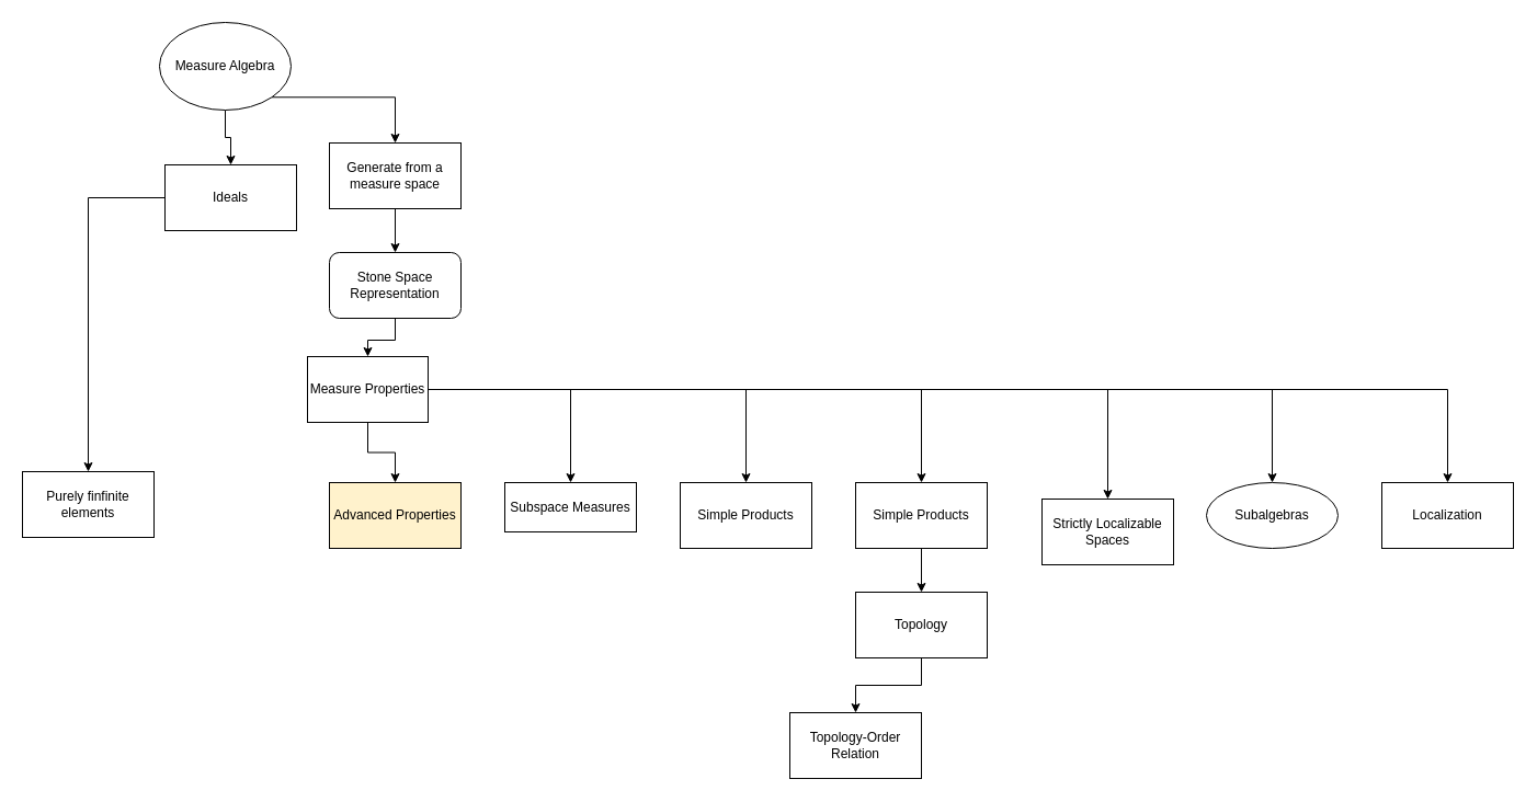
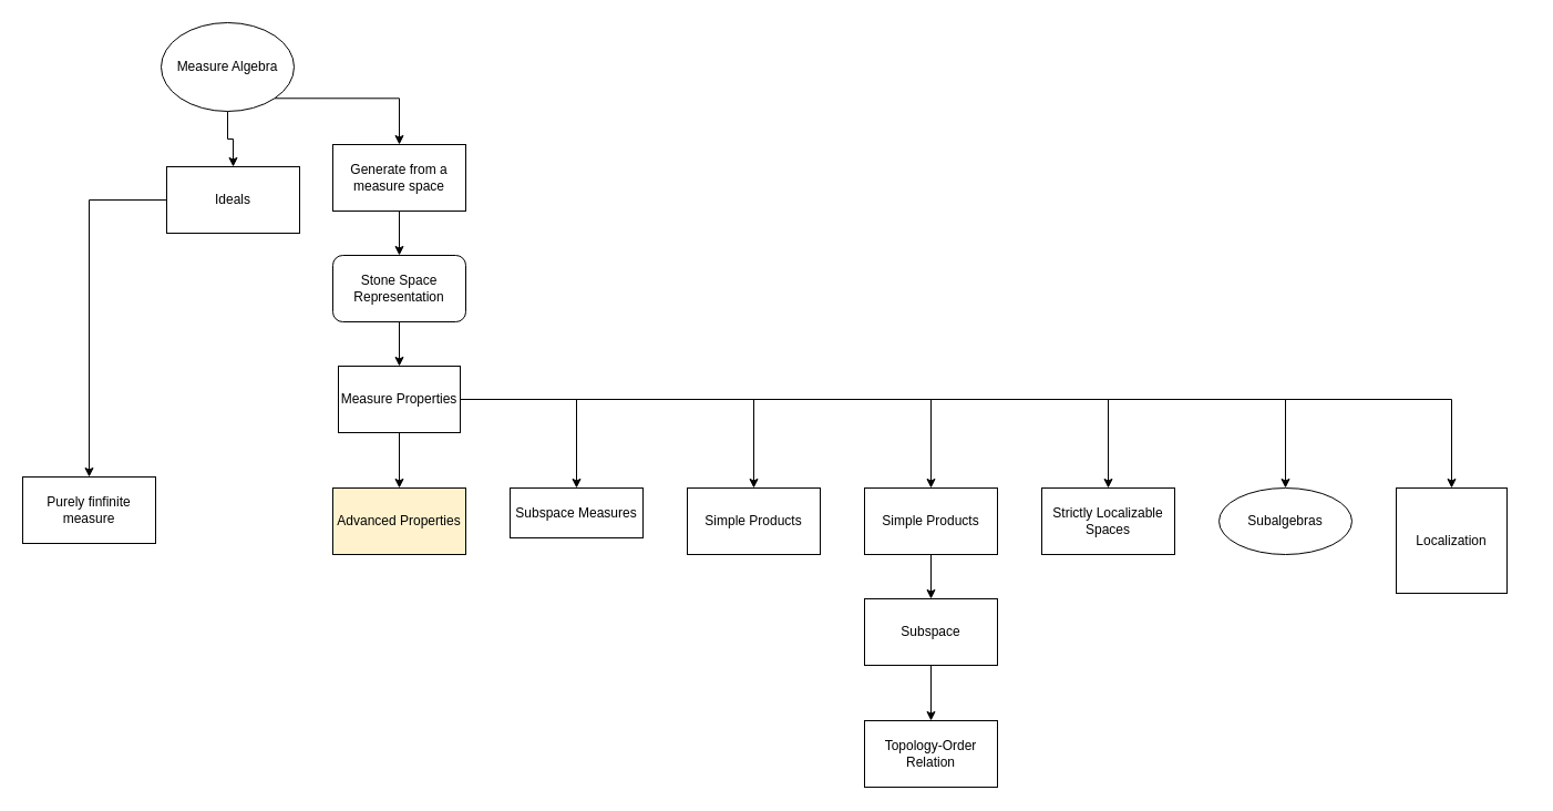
  <mxCell id="0" />
  <mxCell id="1" parent="0" />
  <mxCell id="2" style="edgeStyle=orthogonalEdgeStyle;rounded=0;orthogonalLoop=1;jettySize=auto;html=1;exitX=1;exitY=1;exitDx=0;exitDy=0;entryX=0.5;entryY=0;entryDx=0;entryDy=0;" edge="1" parent="1" source="4" target="6"><mxGeometry relative="1" as="geometry" /></mxCell>
  <mxCell id="3" style="edgeStyle=orthogonalEdgeStyle;rounded=0;orthogonalLoop=1;jettySize=auto;html=1;exitX=0.5;exitY=1;exitDx=0;exitDy=0;entryX=0.5;entryY=0;entryDx=0;entryDy=0;" edge="1" parent="1" source="4" target="8"><mxGeometry relative="1" as="geometry" /></mxCell>
  <mxCell id="4" value="Measure Algebra" style="ellipse;whiteSpace=wrap;html=1;" vertex="1" parent="1"><mxGeometry x="145" y="20" width="120" height="80" as="geometry" /></mxCell>
  <mxCell id="5" style="edgeStyle=orthogonalEdgeStyle;rounded=0;orthogonalLoop=1;jettySize=auto;html=1;exitX=0.5;exitY=1;exitDx=0;exitDy=0;entryX=0.5;entryY=0;entryDx=0;entryDy=0;" edge="1" parent="1" source="6" target="10"><mxGeometry relative="1" as="geometry" /></mxCell>
  <mxCell id="6" value="Generate from a measure space" style="rounded=0;whiteSpace=wrap;html=1;" vertex="1" parent="1"><mxGeometry x="300" y="130" width="120" height="60" as="geometry" /></mxCell>
  <mxCell id="7" style="edgeStyle=orthogonalEdgeStyle;rounded=0;orthogonalLoop=1;jettySize=auto;html=1;exitX=0;exitY=0.5;exitDx=0;exitDy=0;entryX=0.5;entryY=0;entryDx=0;entryDy=0;" edge="1" parent="1" source="8" target="27"><mxGeometry relative="1" as="geometry" /></mxCell>
  <mxCell id="8" value="Ideals" style="rounded=0;whiteSpace=wrap;html=1;" vertex="1" parent="1"><mxGeometry x="150" y="150" width="120" height="60" as="geometry" /></mxCell>
  <mxCell id="9" style="edgeStyle=orthogonalEdgeStyle;rounded=0;orthogonalLoop=1;jettySize=auto;html=1;exitX=0.5;exitY=1;exitDx=0;exitDy=0;entryX=0.5;entryY=0;entryDx=0;entryDy=0;" edge="1" parent="1" source="10" target="18"><mxGeometry relative="1" as="geometry" /></mxCell>
  <mxCell id="10" value="Stone Space Representation" style="whiteSpace=wrap;html=1;rounded=1;" vertex="1" parent="1"><mxGeometry x="300" y="230" width="120" height="60" as="geometry" /></mxCell>
  <mxCell id="11" style="edgeStyle=orthogonalEdgeStyle;rounded=0;orthogonalLoop=1;jettySize=auto;html=1;exitX=0.5;exitY=1;exitDx=0;exitDy=0;entryX=0.5;entryY=0;entryDx=0;entryDy=0;" edge="1" parent="1" source="18" target="19"><mxGeometry relative="1" as="geometry" /></mxCell>
  <mxCell id="12" style="edgeStyle=orthogonalEdgeStyle;rounded=0;orthogonalLoop=1;jettySize=auto;html=1;exitX=1;exitY=0.5;exitDx=0;exitDy=0;entryX=0.5;entryY=0;entryDx=0;entryDy=0;" edge="1" parent="1" source="18" target="20"><mxGeometry relative="1" as="geometry" /></mxCell>
  <mxCell id="13" style="edgeStyle=orthogonalEdgeStyle;rounded=0;orthogonalLoop=1;jettySize=auto;html=1;exitX=1;exitY=0.5;exitDx=0;exitDy=0;" edge="1" parent="1" source="18" target="21"><mxGeometry relative="1" as="geometry" /></mxCell>
  <mxCell id="14" style="edgeStyle=orthogonalEdgeStyle;rounded=0;orthogonalLoop=1;jettySize=auto;html=1;exitX=1;exitY=0.5;exitDx=0;exitDy=0;entryX=0.5;entryY=0;entryDx=0;entryDy=0;" edge="1" parent="1" source="18" target="23"><mxGeometry relative="1" as="geometry" /></mxCell>
  <mxCell id="15" style="edgeStyle=orthogonalEdgeStyle;rounded=0;orthogonalLoop=1;jettySize=auto;html=1;exitX=1;exitY=0.5;exitDx=0;exitDy=0;entryX=0.5;entryY=0;entryDx=0;entryDy=0;" edge="1" parent="1" source="18" target="24"><mxGeometry relative="1" as="geometry" /></mxCell>
  <mxCell id="16" style="edgeStyle=orthogonalEdgeStyle;rounded=0;orthogonalLoop=1;jettySize=auto;html=1;exitX=1;exitY=0.5;exitDx=0;exitDy=0;" edge="1" parent="1" source="18" target="25"><mxGeometry relative="1" as="geometry" /></mxCell>
  <mxCell id="17" style="edgeStyle=orthogonalEdgeStyle;rounded=0;orthogonalLoop=1;jettySize=auto;html=1;exitX=1;exitY=0.5;exitDx=0;exitDy=0;" edge="1" parent="1" source="18" target="26"><mxGeometry relative="1" as="geometry" /></mxCell>
- <mxCell id="18" value="Measure Properties" style="rounded=0;whiteSpace=wrap;html=1;" vertex="1" parent="1"><mxGeometry x="280" y="325" width="110" height="60" as="geometry" /></mxCell>
+ <mxCell id="18" value="Measure Properties" style="rounded=0;whiteSpace=wrap;html=1;" vertex="1" parent="1"><mxGeometry x="305" y="330" width="110" height="60" as="geometry" /></mxCell>
  <mxCell id="19" value="Advanced Properties" style="rounded=0;whiteSpace=wrap;html=1;fillColor=#fff2cc;" vertex="1" parent="1"><mxGeometry x="300" y="440" width="120" height="60" as="geometry" /></mxCell>
  <mxCell id="20" value="Subspace Measures" style="rounded=0;whiteSpace=wrap;html=1;" vertex="1" parent="1"><mxGeometry x="460" y="440" width="120" height="45" as="geometry" /></mxCell>
  <mxCell id="21" value="Simple Products" style="rounded=0;whiteSpace=wrap;html=1;" vertex="1" parent="1"><mxGeometry x="620" y="440" width="120" height="60" as="geometry" /></mxCell>
  <mxCell id="22" style="edgeStyle=orthogonalEdgeStyle;rounded=0;orthogonalLoop=1;jettySize=auto;html=1;exitX=0.5;exitY=1;exitDx=0;exitDy=0;" edge="1" parent="1" source="23" target="29"><mxGeometry relative="1" as="geometry" /></mxCell>
  <mxCell id="23" value="Simple Products" style="rounded=0;whiteSpace=wrap;html=1;" vertex="1" parent="1"><mxGeometry x="780" y="440" width="120" height="60" as="geometry" /></mxCell>
- <mxCell id="24" value="Strictly Localizable Spaces" style="rounded=0;whiteSpace=wrap;html=1;" vertex="1" parent="1"><mxGeometry x="950" y="455" width="120" height="60" as="geometry" /></mxCell>
+ <mxCell id="24" value="Strictly Localizable Spaces" style="rounded=0;whiteSpace=wrap;html=1;" vertex="1" parent="1"><mxGeometry x="940" y="440" width="120" height="60" as="geometry" /></mxCell>
  <mxCell id="25" value="Subalgebras" style="ellipse;whiteSpace=wrap;html=1;" vertex="1" parent="1"><mxGeometry x="1100" y="440" width="120" height="60" as="geometry" /></mxCell>
- <mxCell id="26" value="Localization" style="rounded=0;whiteSpace=wrap;html=1;" vertex="1" parent="1"><mxGeometry x="1260" y="440" width="120" height="60" as="geometry" /></mxCell>
- <mxCell id="27" value="Purely finfinite elements" style="rounded=0;whiteSpace=wrap;html=1;" vertex="1" parent="1"><mxGeometry x="20" y="430" width="120" height="60" as="geometry" /></mxCell>
+ <mxCell id="26" value="Localization" style="rounded=0;whiteSpace=wrap;html=1;" vertex="1" parent="1"><mxGeometry x="1260" y="440" width="100" height="95" as="geometry" /></mxCell>
+ <mxCell id="27" value="Purely finfinite measure" style="rounded=0;whiteSpace=wrap;html=1;" vertex="1" parent="1"><mxGeometry x="20" y="430" width="120" height="60" as="geometry" /></mxCell>
  <mxCell id="28" style="edgeStyle=orthogonalEdgeStyle;rounded=0;orthogonalLoop=1;jettySize=auto;html=1;exitX=0.5;exitY=1;exitDx=0;exitDy=0;entryX=0.5;entryY=0;entryDx=0;entryDy=0;" edge="1" parent="1" source="29" target="30"><mxGeometry relative="1" as="geometry" /></mxCell>
- <mxCell id="29" value="Topology" style="rounded=0;whiteSpace=wrap;html=1;" vertex="1" parent="1"><mxGeometry x="780" y="540" width="120" height="60" as="geometry" /></mxCell>
- <mxCell id="30" value="Topology-Order&lt;br&gt;Relation" style="rounded=0;whiteSpace=wrap;html=1;" vertex="1" parent="1"><mxGeometry x="720" y="650" width="120" height="60" as="geometry" /></mxCell>
+ <mxCell id="29" value="Subspace" style="rounded=0;whiteSpace=wrap;html=1;" vertex="1" parent="1"><mxGeometry x="780" y="540" width="120" height="60" as="geometry" /></mxCell>
+ <mxCell id="30" value="Topology-Order&lt;br&gt;Relation" style="rounded=0;whiteSpace=wrap;html=1;" vertex="1" parent="1"><mxGeometry x="780" y="650" width="120" height="60" as="geometry" /></mxCell>
